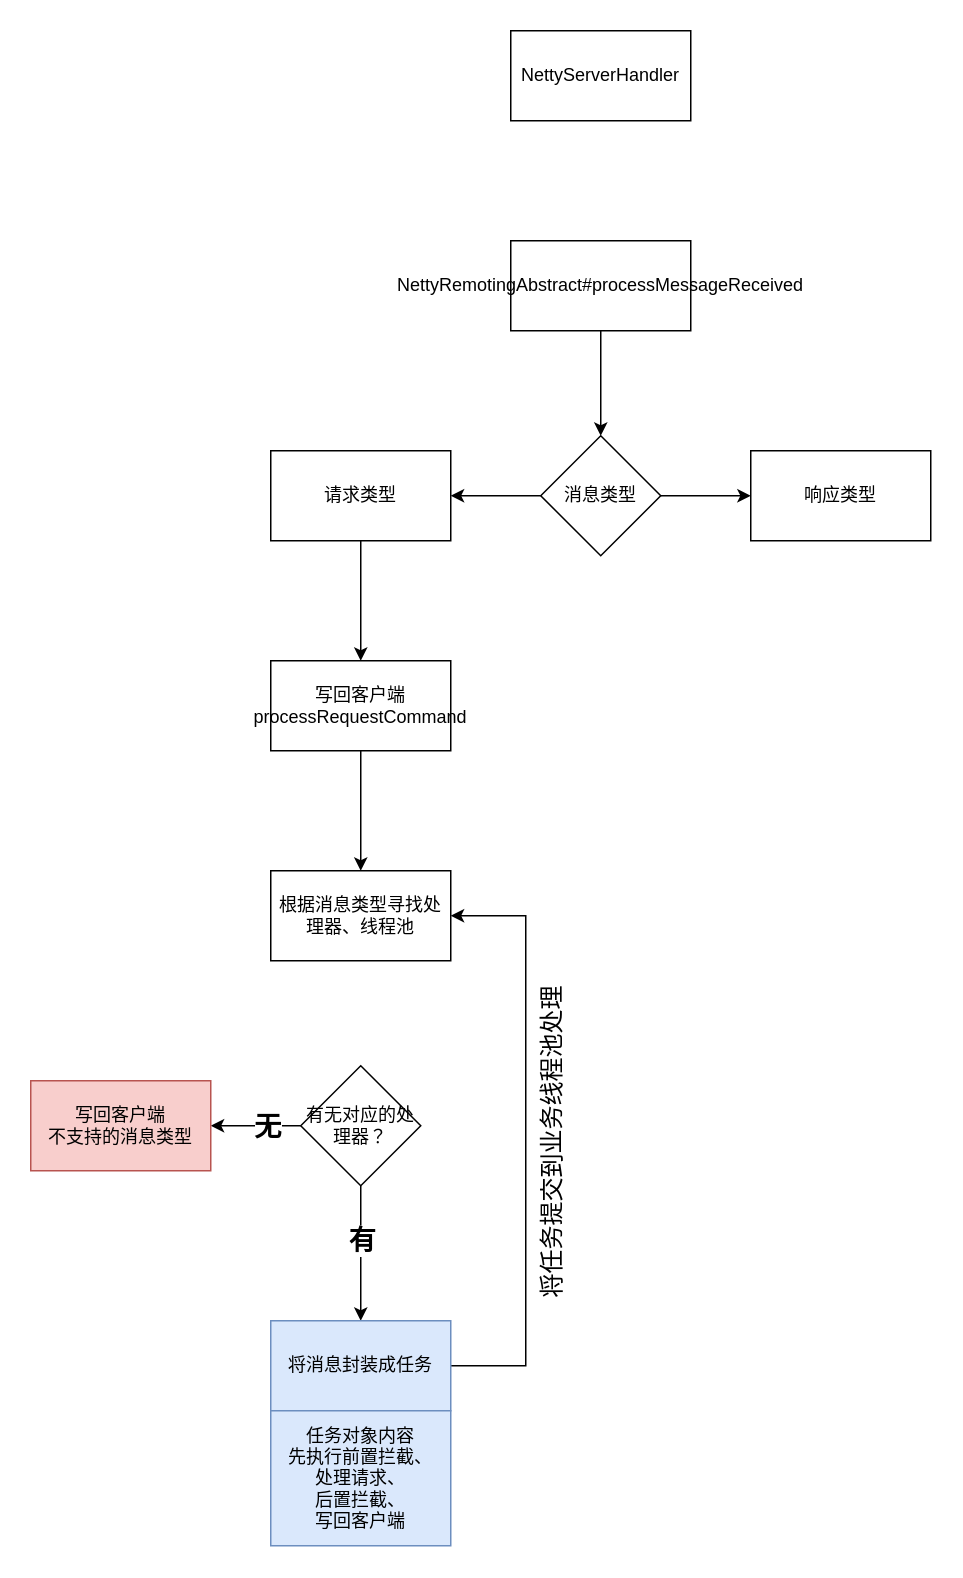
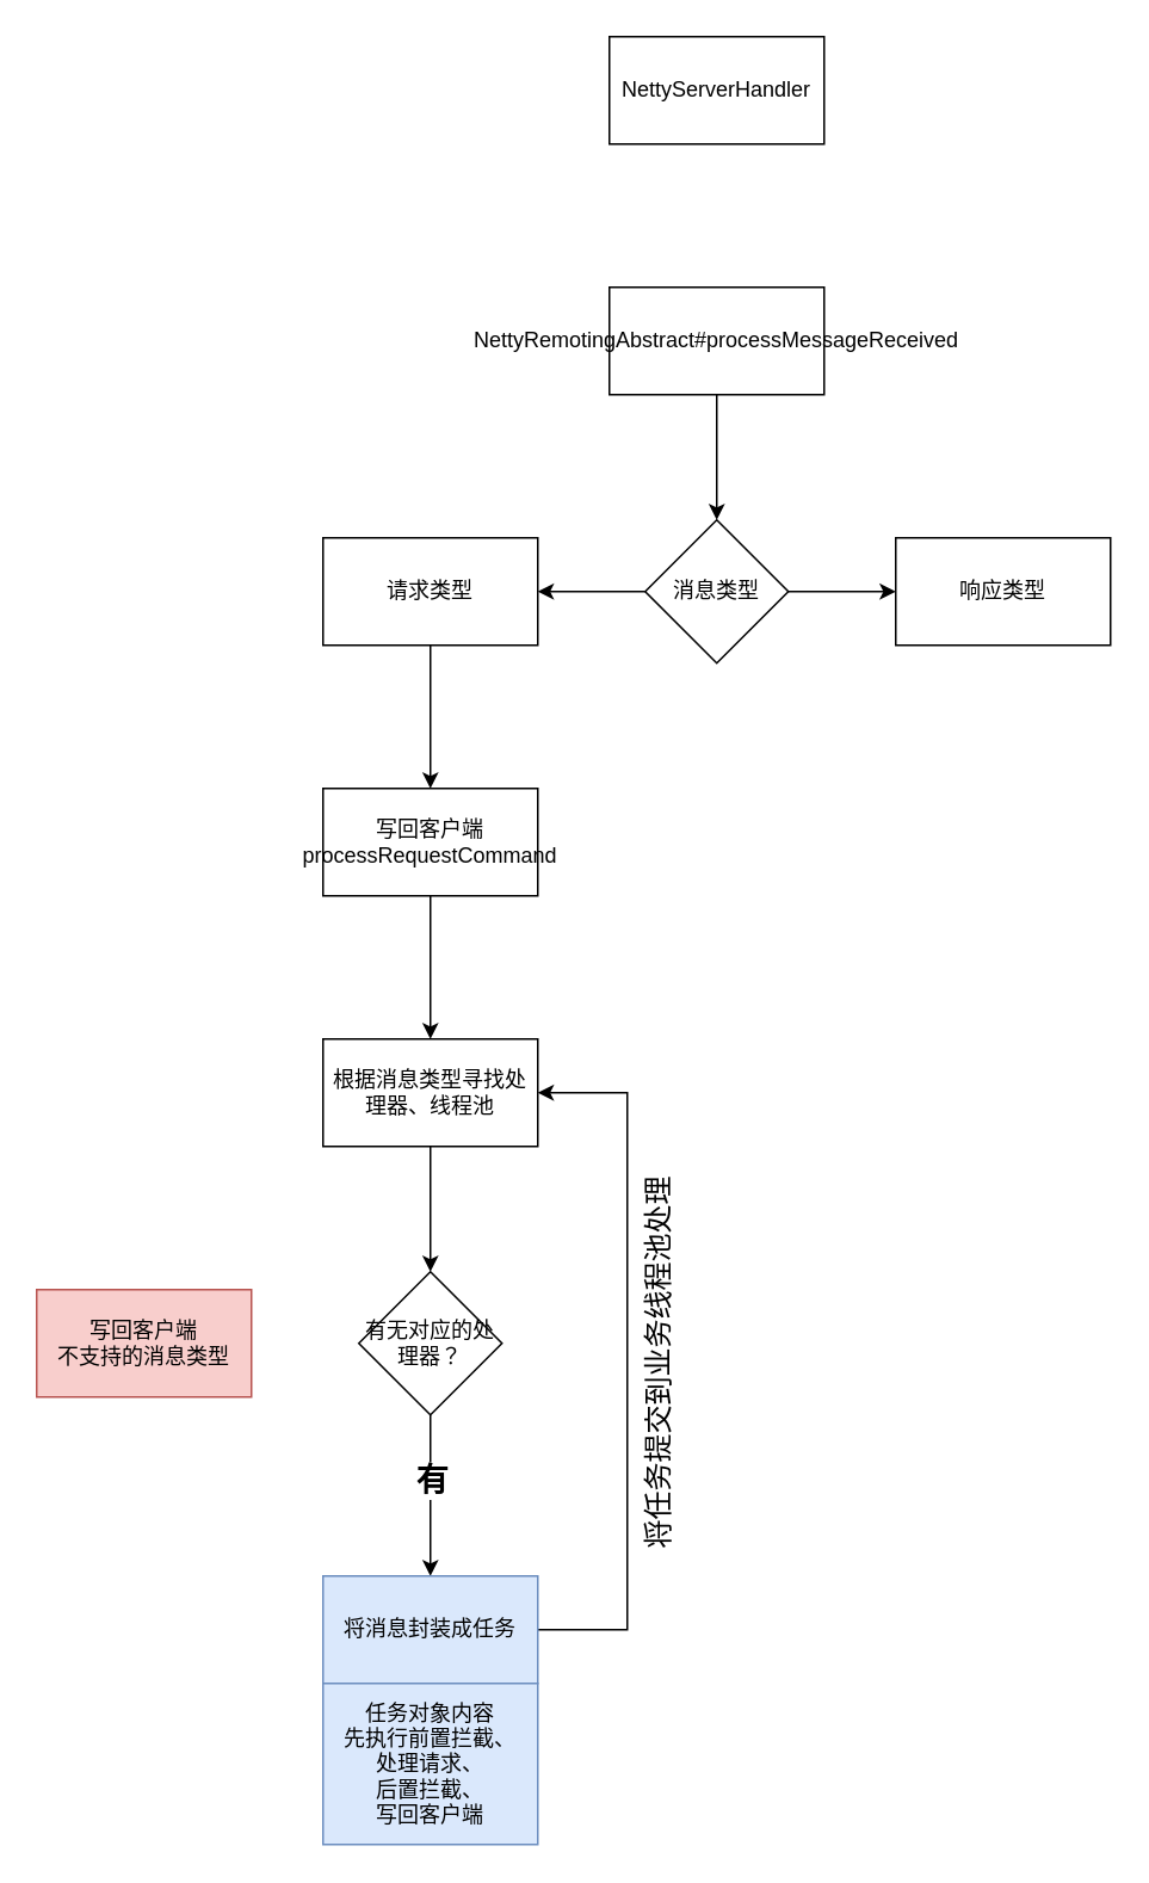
  <mxCell id="0" />
  <mxCell id="1" parent="0" />
  <mxCell id="2" value="NettyServerHandler" style="rounded=0;whiteSpace=wrap;html=1;" vertex="1" parent="1"><mxGeometry x="340" y="20" width="120" height="60" as="geometry" /></mxCell>
  <mxCell id="3" value="" style="edgeStyle=orthogonalEdgeStyle;rounded=0;orthogonalLoop=1;jettySize=auto;html=1;" edge="1" parent="1" source="4" target="7"><mxGeometry relative="1" as="geometry" /></mxCell>
  <mxCell id="4" value="NettyRemotingAbstract#processMessageReceived" style="whiteSpace=wrap;html=1;rounded=0;" vertex="1" parent="1"><mxGeometry x="340" y="160" width="120" height="60" as="geometry" /></mxCell>
  <mxCell id="5" value="" style="edgeStyle=orthogonalEdgeStyle;rounded=0;orthogonalLoop=1;jettySize=auto;html=1;" edge="1" parent="1" source="7" target="9"><mxGeometry relative="1" as="geometry" /></mxCell>
  <mxCell id="6" value="" style="edgeStyle=orthogonalEdgeStyle;rounded=0;orthogonalLoop=1;jettySize=auto;html=1;" edge="1" parent="1" source="7" target="10"><mxGeometry relative="1" as="geometry" /></mxCell>
  <mxCell id="7" value="消息类型" style="rhombus;whiteSpace=wrap;html=1;rounded=0;" vertex="1" parent="1"><mxGeometry x="360" y="290" width="80" height="80" as="geometry" /></mxCell>
  <mxCell id="8" value="" style="edgeStyle=orthogonalEdgeStyle;rounded=0;orthogonalLoop=1;jettySize=auto;html=1;" edge="1" parent="1" source="9" target="12"><mxGeometry relative="1" as="geometry" /></mxCell>
  <mxCell id="9" value="请求类型" style="whiteSpace=wrap;html=1;rounded=0;" vertex="1" parent="1"><mxGeometry x="180" y="300" width="120" height="60" as="geometry" /></mxCell>
  <mxCell id="10" value="响应类型" style="whiteSpace=wrap;html=1;rounded=0;" vertex="1" parent="1"><mxGeometry x="500" y="300" width="120" height="60" as="geometry" /></mxCell>
  <mxCell id="11" value="" style="edgeStyle=orthogonalEdgeStyle;rounded=0;orthogonalLoop=1;jettySize=auto;html=1;" edge="1" parent="1" source="12" target="14"><mxGeometry relative="1" as="geometry" /></mxCell>
  <mxCell id="12" value="写回客户端&lt;br&gt;processRequestCommand" style="whiteSpace=wrap;html=1;rounded=0;" vertex="1" parent="1"><mxGeometry x="180" y="440" width="120" height="60" as="geometry" /></mxCell>
+ <mxCell id="13" value="" style="edgeStyle=orthogonalEdgeStyle;rounded=0;orthogonalLoop=1;jettySize=auto;html=1;" edge="1" parent="1" source="14" target="19"><mxGeometry relative="1" as="geometry" /></mxCell>
  <mxCell id="14" value="根据消息类型寻找处理器、线程池" style="whiteSpace=wrap;html=1;rounded=0;" vertex="1" parent="1"><mxGeometry x="180" y="580" width="120" height="60" as="geometry" /></mxCell>
  <mxCell id="15" value="" style="edgeStyle=orthogonalEdgeStyle;rounded=0;orthogonalLoop=1;jettySize=auto;html=1;" edge="1" parent="1" source="19" target="22"><mxGeometry relative="1" as="geometry" /></mxCell>
  <mxCell id="16" value="有" style="edgeLabel;html=1;align=center;verticalAlign=middle;resizable=0;points=[];fontSize=18;fontStyle=1" vertex="1" connectable="0" parent="15"><mxGeometry x="-0.2" relative="1" as="geometry"><mxPoint as="offset" /></mxGeometry></mxCell>
- <mxCell id="17" value="" style="edgeStyle=orthogonalEdgeStyle;rounded=0;orthogonalLoop=1;jettySize=auto;html=1;" edge="1" parent="1" source="19" target="23"><mxGeometry relative="1" as="geometry" /></mxCell>
- <mxCell id="18" value="无" style="edgeLabel;html=1;align=center;verticalAlign=middle;resizable=0;points=[];fontSize=18;fontStyle=1" vertex="1" connectable="0" parent="17"><mxGeometry x="-0.233" relative="1" as="geometry"><mxPoint as="offset" /></mxGeometry></mxCell>
  <mxCell id="19" value="有无对应的处理器？" style="rhombus;whiteSpace=wrap;html=1;rounded=0;" vertex="1" parent="1"><mxGeometry x="200" y="710" width="80" height="80" as="geometry" /></mxCell>
  <mxCell id="20" style="edgeStyle=orthogonalEdgeStyle;rounded=0;orthogonalLoop=1;jettySize=auto;html=1;entryX=1;entryY=0.5;entryDx=0;entryDy=0;exitX=1;exitY=0.5;exitDx=0;exitDy=0;" edge="1" parent="1" source="22" target="14"><mxGeometry relative="1" as="geometry"><Array as="points"><mxPoint x="350" y="910" /><mxPoint x="350" y="610" /></Array></mxGeometry></mxCell>
  <mxCell id="21" value="将任务提交到业务线程池处理" style="edgeLabel;html=1;align=center;verticalAlign=top;resizable=0;points=[];fontSize=16;horizontal=0;fontStyle=0" vertex="1" connectable="0" parent="20"><mxGeometry x="-0.01" y="-1" relative="1" as="geometry"><mxPoint as="offset" /></mxGeometry></mxCell>
  <mxCell id="22" value="将消息封装成任务" style="whiteSpace=wrap;html=1;rounded=0;fillColor=#dae8fc;strokeColor=#6c8ebf;" vertex="1" parent="1"><mxGeometry x="180" y="880" width="120" height="60" as="geometry" /></mxCell>
  <mxCell id="23" value="写回客户端&lt;br&gt;不支持的消息类型" style="whiteSpace=wrap;html=1;rounded=0;fillColor=#f8cecc;strokeColor=#b85450;" vertex="1" parent="1"><mxGeometry x="20" y="720" width="120" height="60" as="geometry" /></mxCell>
  <mxCell id="24" value="任务对象内容&lt;br&gt;先执行前置拦截、&lt;br&gt;处理请求、&lt;br&gt;后置拦截、&lt;br&gt;写回客户端" style="rounded=0;whiteSpace=wrap;html=1;fillColor=#dae8fc;strokeColor=#6c8ebf;" vertex="1" parent="1"><mxGeometry x="180" y="940" width="120" height="90" as="geometry" /></mxCell>
